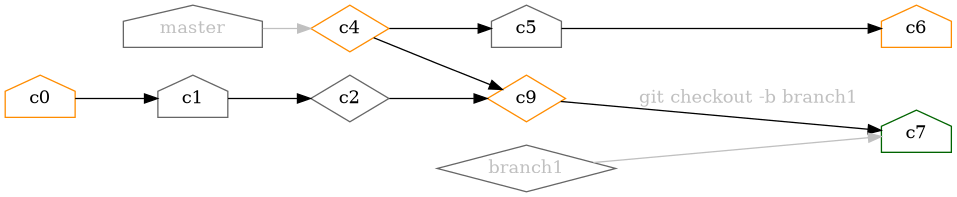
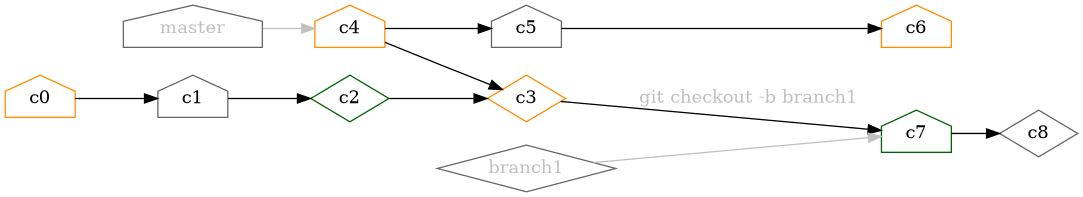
  digraph {
    rankdir=LR
    node [color=gray40 fontcolor=black shape=house]
    master [fontcolor=gray]
-   c4 [color=darkorange shape=diamond]
-   c3 [color=darkorange shape=diamond label=c9]
+   c4 [color=darkorange]
+   c3 [color=darkorange shape=diamond]
    c5
    branch1 [fontcolor=gray shape=diamond]
    c7 [color=darkgreen]
+   c8 [shape=diamond]
    c0 [color=darkorange]
    c1
-   c2 [shape=diamond]
+   c2 [color=darkgreen shape=diamond]
    c6 [color=darkorange]
    master -> c4 [color=gray]
    c4 -> c3
    c4 -> c5
    c3 -> c7 [fontcolor=gray label="git checkout -b branch1"]
    c5 -> c6
    branch1 -> c7 [color=gray]
+   c7 -> c8
    c0 -> c1
    c1 -> c2
    c2 -> c3
  }
